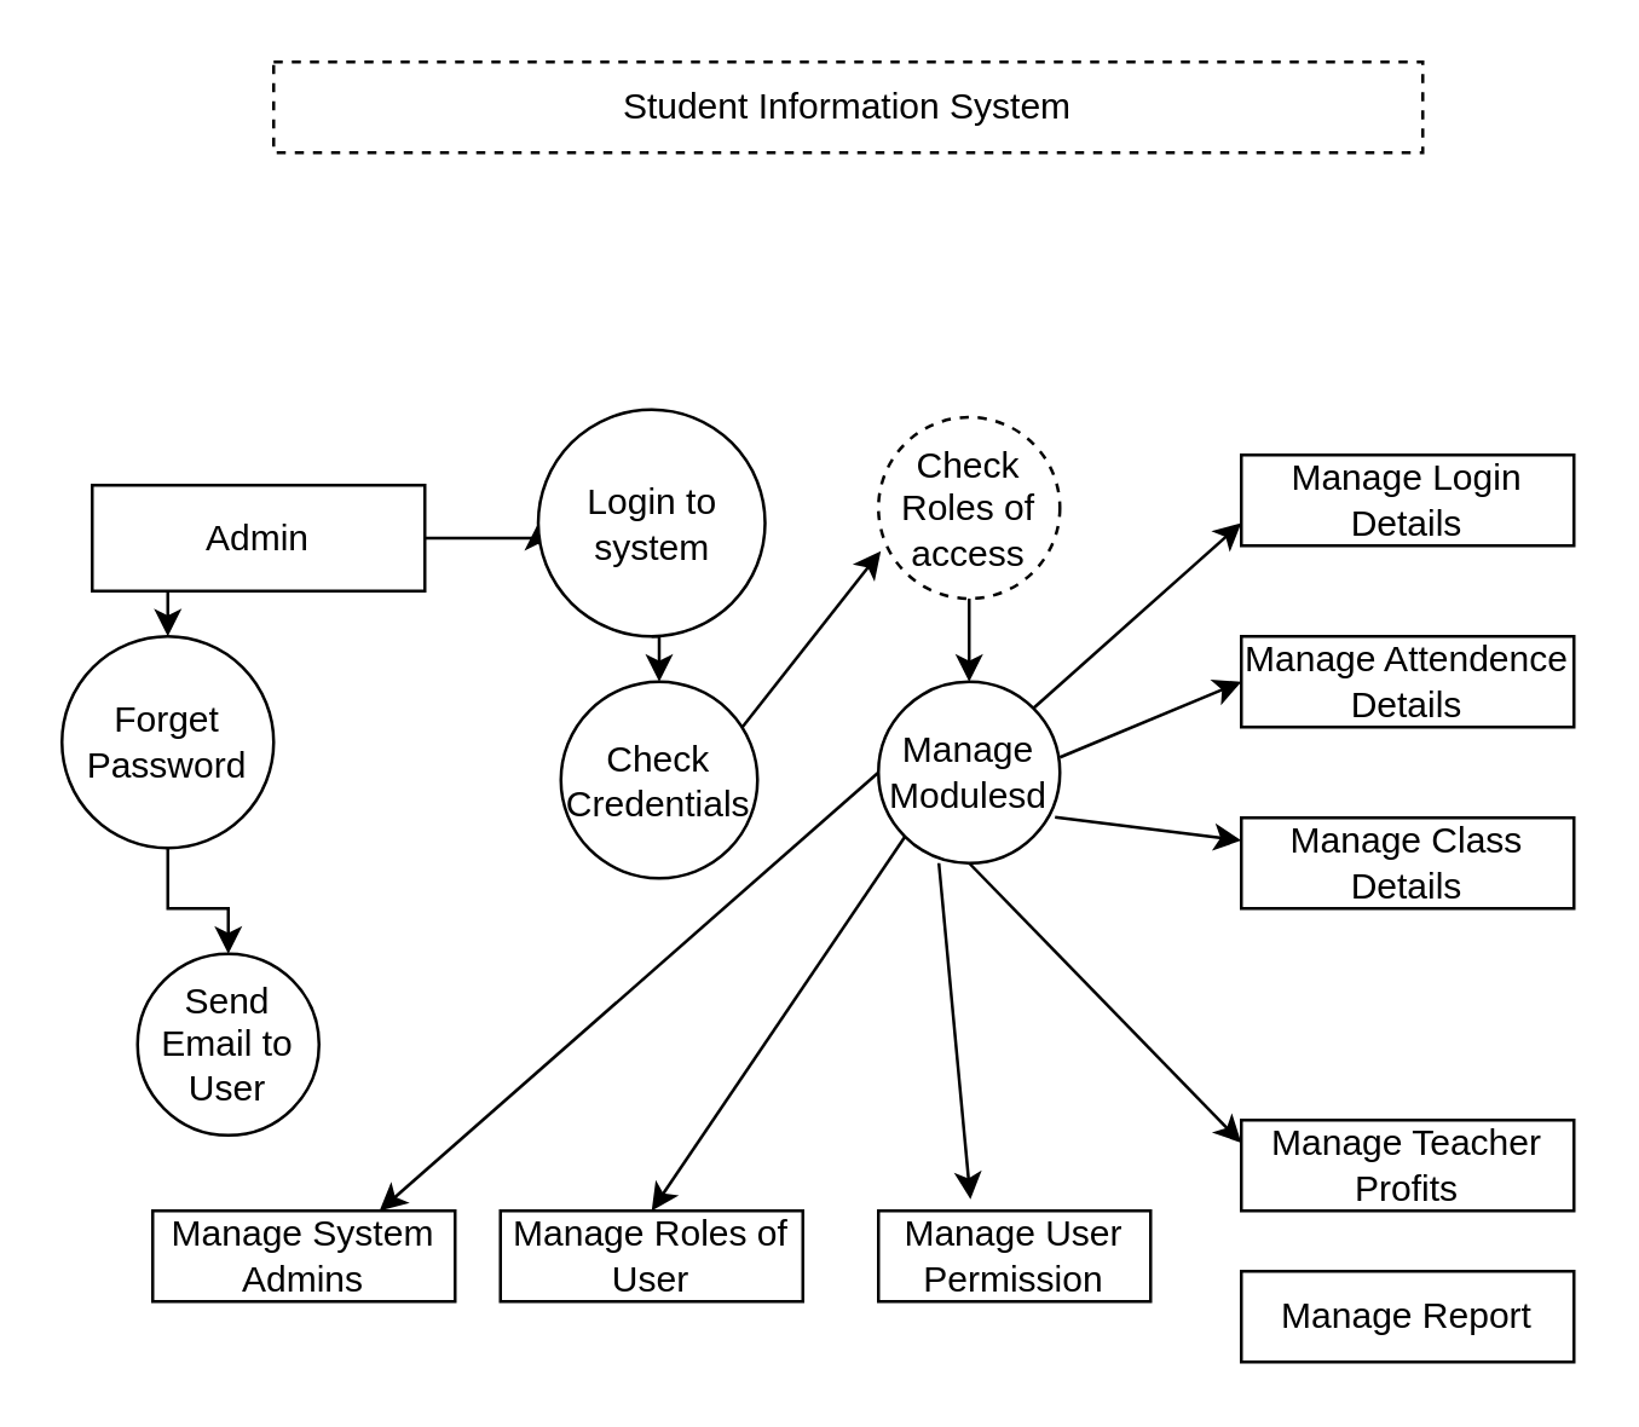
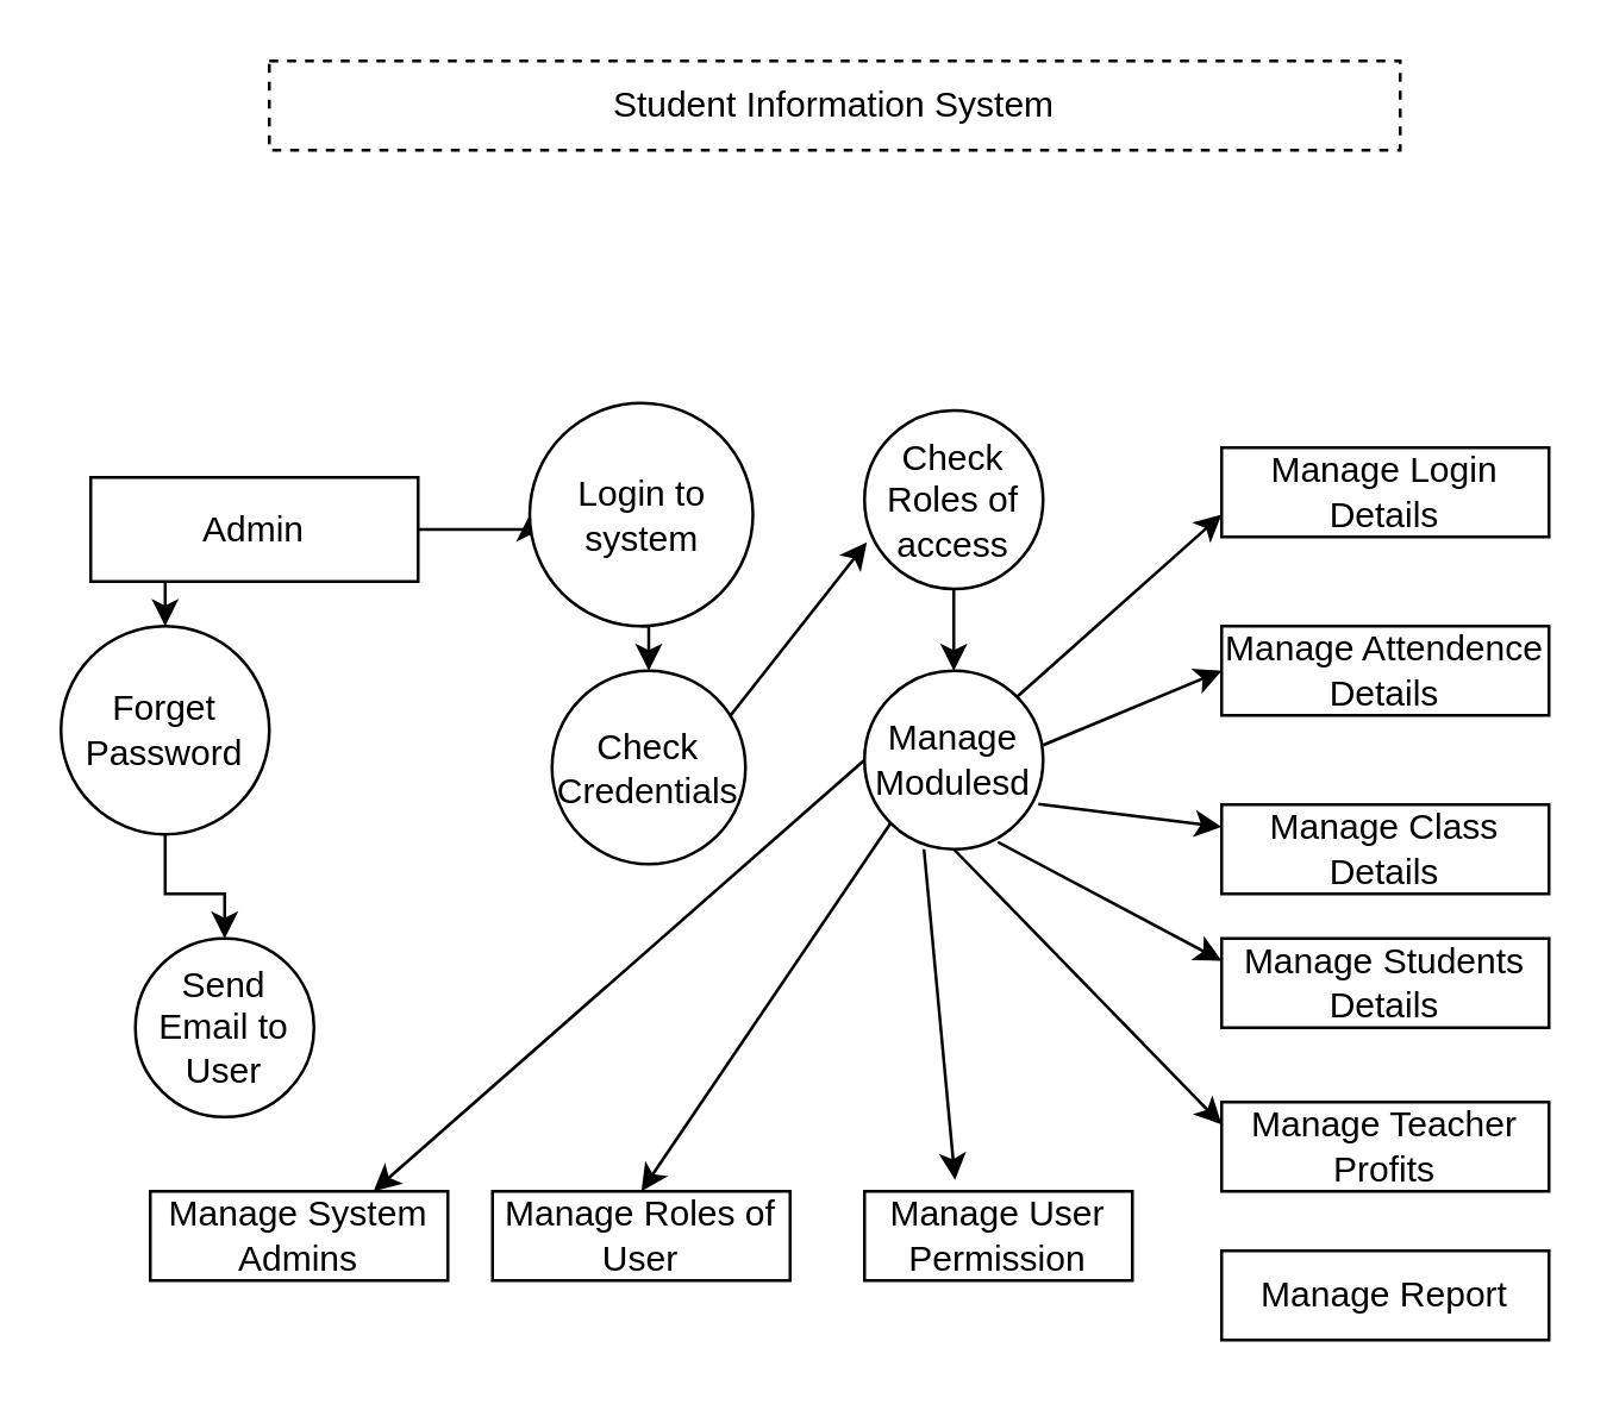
  <mxCell id="0" />
  <mxCell id="1" parent="0" />
  <mxCell id="2" value="Student Information System" style="rounded=0;whiteSpace=wrap;html=1;dashed=1;" vertex="1" parent="1"><mxGeometry x="90" y="20" width="380" height="30" as="geometry" /></mxCell>
  <mxCell id="3" style="edgeStyle=orthogonalEdgeStyle;rounded=0;orthogonalLoop=1;jettySize=auto;html=1;entryX=0.5;entryY=0;entryDx=0;entryDy=0;" edge="1" parent="1" target="19"><mxGeometry relative="1" as="geometry"><mxPoint x="70" y="190" as="sourcePoint" /></mxGeometry></mxCell>
  <mxCell id="4" style="edgeStyle=orthogonalEdgeStyle;rounded=0;orthogonalLoop=1;jettySize=auto;html=1;exitX=0.25;exitY=0;exitDx=0;exitDy=0;" edge="1" parent="1" source="6"><mxGeometry relative="1" as="geometry"><mxPoint x="58" y="160" as="targetPoint" /></mxGeometry></mxCell>
  <mxCell id="5" style="edgeStyle=orthogonalEdgeStyle;rounded=0;orthogonalLoop=1;jettySize=auto;html=1;exitX=1;exitY=0.5;exitDx=0;exitDy=0;entryX=0;entryY=0.5;entryDx=0;entryDy=0;" edge="1" parent="1" source="6" target="8"><mxGeometry relative="1" as="geometry" /></mxCell>
  <mxCell id="6" value="Admin" style="rounded=0;whiteSpace=wrap;html=1;" vertex="1" parent="1"><mxGeometry x="30" y="160" width="110" height="35" as="geometry" /></mxCell>
  <mxCell id="7" style="edgeStyle=orthogonalEdgeStyle;rounded=0;orthogonalLoop=1;jettySize=auto;html=1;exitX=0.5;exitY=1;exitDx=0;exitDy=0;entryX=0.5;entryY=0;entryDx=0;entryDy=0;" edge="1" parent="1" source="8" target="24"><mxGeometry relative="1" as="geometry" /></mxCell>
  <mxCell id="8" value="Login to system" style="ellipse;whiteSpace=wrap;html=1;aspect=fixed;" vertex="1" parent="1"><mxGeometry x="177.5" y="135" width="75" height="75" as="geometry" /></mxCell>
  <mxCell id="9" style="edgeStyle=orthogonalEdgeStyle;rounded=0;orthogonalLoop=1;jettySize=auto;html=1;exitX=0.5;exitY=1;exitDx=0;exitDy=0;entryX=0.5;entryY=0;entryDx=0;entryDy=0;" edge="1" parent="1" source="10" target="17"><mxGeometry relative="1" as="geometry" /></mxCell>
- <mxCell id="10" value="Check Roles of access" style="ellipse;whiteSpace=wrap;html=1;aspect=fixed;dashed=1;" vertex="1" parent="1"><mxGeometry x="290" y="137.5" width="60" height="60" as="geometry" /></mxCell>
+ <mxCell id="10" value="Check Roles of access" style="ellipse;whiteSpace=wrap;html=1;aspect=fixed;" vertex="1" parent="1"><mxGeometry x="290" y="137.5" width="60" height="60" as="geometry" /></mxCell>
  <mxCell id="11" value="Manage Login Details" style="rounded=0;whiteSpace=wrap;html=1;" vertex="1" parent="1"><mxGeometry x="410" y="150" width="110" height="30" as="geometry" /></mxCell>
  <mxCell id="12" value="Manage Attendence Details" style="rounded=0;whiteSpace=wrap;html=1;" vertex="1" parent="1"><mxGeometry x="410" y="210" width="110" height="30" as="geometry" /></mxCell>
  <mxCell id="13" value="Manage Class Details" style="rounded=0;whiteSpace=wrap;html=1;" vertex="1" parent="1"><mxGeometry x="410" y="270" width="110" height="30" as="geometry" /></mxCell>
  <mxCell id="14" style="edgeStyle=orthogonalEdgeStyle;rounded=0;orthogonalLoop=1;jettySize=auto;html=1;" edge="1" parent="1"><mxGeometry relative="1" as="geometry"><mxPoint x="520" y="360" as="targetPoint" /><mxPoint x="520" y="360" as="sourcePoint" /></mxGeometry></mxCell>
+ <mxCell id="15" value="Manage Students Details" style="rounded=0;whiteSpace=wrap;html=1;" vertex="1" parent="1"><mxGeometry x="410" y="315" width="110" height="30" as="geometry" /></mxCell>
  <mxCell id="16" value="Manage Teacher Profits" style="rounded=0;whiteSpace=wrap;html=1;" vertex="1" parent="1"><mxGeometry x="410" y="370" width="110" height="30" as="geometry" /></mxCell>
  <mxCell id="17" value="Manage Modulesd" style="ellipse;whiteSpace=wrap;html=1;aspect=fixed;" vertex="1" parent="1"><mxGeometry x="290" y="225" width="60" height="60" as="geometry" /></mxCell>
  <mxCell id="18" style="edgeStyle=orthogonalEdgeStyle;rounded=0;orthogonalLoop=1;jettySize=auto;html=1;exitX=0.5;exitY=1;exitDx=0;exitDy=0;entryX=0;entryY=0.5;entryDx=0;entryDy=0;" edge="1" parent="1" source="19" target="20"><mxGeometry relative="1" as="geometry" /></mxCell>
  <mxCell id="19" value="Forget Password" style="ellipse;whiteSpace=wrap;html=1;aspect=fixed;" vertex="1" parent="1"><mxGeometry x="20" y="210" width="70" height="70" as="geometry" /></mxCell>
  <mxCell id="20" value="Send Email to User" style="ellipse;whiteSpace=wrap;html=1;aspect=fixed;direction=south;" vertex="1" parent="1"><mxGeometry x="45" y="315" width="60" height="60" as="geometry" /></mxCell>
  <mxCell id="21" value="Manage System Admins" style="rounded=0;whiteSpace=wrap;html=1;" vertex="1" parent="1"><mxGeometry x="50" y="400" width="100" height="30" as="geometry" /></mxCell>
  <mxCell id="22" value="Manage Roles of User" style="rounded=0;whiteSpace=wrap;html=1;" vertex="1" parent="1"><mxGeometry x="165" y="400" width="100" height="30" as="geometry" /></mxCell>
  <mxCell id="23" value="Manage User Permission" style="rounded=0;whiteSpace=wrap;html=1;" vertex="1" parent="1"><mxGeometry x="290" y="400" width="90" height="30" as="geometry" /></mxCell>
  <mxCell id="24" value="Check Credentials" style="ellipse;whiteSpace=wrap;html=1;aspect=fixed;" vertex="1" parent="1"><mxGeometry x="185" y="225" width="65" height="65" as="geometry" /></mxCell>
  <mxCell id="25" value="" style="endArrow=classic;html=1;rounded=0;entryX=0.013;entryY=0.738;entryDx=0;entryDy=0;entryPerimeter=0;" edge="1" parent="1" target="10"><mxGeometry width="50" height="50" relative="1" as="geometry"><mxPoint x="245" y="240" as="sourcePoint" /><mxPoint x="285" y="190" as="targetPoint" /><Array as="points" /></mxGeometry></mxCell>
  <mxCell id="26" value="" style="endArrow=classic;html=1;rounded=0;entryX=0;entryY=0.75;entryDx=0;entryDy=0;exitX=1;exitY=0;exitDx=0;exitDy=0;" edge="1" parent="1" source="17" target="11"><mxGeometry width="50" height="50" relative="1" as="geometry"><mxPoint x="280" y="320" as="sourcePoint" /><mxPoint x="400" y="190" as="targetPoint" /></mxGeometry></mxCell>
  <mxCell id="27" value="" style="endArrow=classic;html=1;rounded=0;" edge="1" parent="1"><mxGeometry width="50" height="50" relative="1" as="geometry"><mxPoint x="350" y="250" as="sourcePoint" /><mxPoint x="410" y="225" as="targetPoint" /><Array as="points"><mxPoint x="350" y="250" /></Array></mxGeometry></mxCell>
  <mxCell id="28" value="" style="endArrow=classic;html=1;rounded=0;exitX=0.973;exitY=0.747;exitDx=0;exitDy=0;exitPerimeter=0;entryX=0;entryY=0.25;entryDx=0;entryDy=0;" edge="1" parent="1" source="17" target="13"><mxGeometry width="50" height="50" relative="1" as="geometry"><mxPoint x="370" y="310" as="sourcePoint" /><mxPoint x="390" y="280" as="targetPoint" /></mxGeometry></mxCell>
+ <mxCell id="29" value="" style="endArrow=classic;html=1;rounded=0;entryX=0;entryY=0.25;entryDx=0;entryDy=0;exitX=0.747;exitY=0.96;exitDx=0;exitDy=0;exitPerimeter=0;" edge="1" parent="1" source="17" target="15"><mxGeometry width="50" height="50" relative="1" as="geometry"><mxPoint x="340" y="330" as="sourcePoint" /><mxPoint x="310" y="290" as="targetPoint" /></mxGeometry></mxCell>
  <mxCell id="30" value="" style="endArrow=classic;html=1;rounded=0;exitX=0.5;exitY=1;exitDx=0;exitDy=0;entryX=0;entryY=0.25;entryDx=0;entryDy=0;" edge="1" parent="1" source="17" target="16"><mxGeometry width="50" height="50" relative="1" as="geometry"><mxPoint x="340" y="330" as="sourcePoint" /><mxPoint x="420" y="390" as="targetPoint" /></mxGeometry></mxCell>
  <mxCell id="31" value="" style="endArrow=classic;html=1;rounded=0;entryX=0.5;entryY=0;entryDx=0;entryDy=0;exitX=0;exitY=1;exitDx=0;exitDy=0;" edge="1" parent="1" source="17" target="22"><mxGeometry width="50" height="50" relative="1" as="geometry"><mxPoint x="260" y="340" as="sourcePoint" /><mxPoint x="210" y="370" as="targetPoint" /></mxGeometry></mxCell>
  <mxCell id="32" value="" style="endArrow=classic;html=1;rounded=0;entryX=0.75;entryY=0;entryDx=0;entryDy=0;exitX=0;exitY=0.5;exitDx=0;exitDy=0;" edge="1" parent="1" source="17" target="21"><mxGeometry width="50" height="50" relative="1" as="geometry"><mxPoint x="150" y="370" as="sourcePoint" /><mxPoint x="200" y="320" as="targetPoint" /></mxGeometry></mxCell>
  <mxCell id="33" value="" style="endArrow=classic;html=1;rounded=0;entryX=0.338;entryY=-0.127;entryDx=0;entryDy=0;entryPerimeter=0;exitX=0.333;exitY=1;exitDx=0;exitDy=0;exitPerimeter=0;" edge="1" parent="1" source="17" target="23"><mxGeometry width="50" height="50" relative="1" as="geometry"><mxPoint x="260" y="340" as="sourcePoint" /><mxPoint x="320" y="370" as="targetPoint" /></mxGeometry></mxCell>
  <mxCell id="34" value="Manage Report" style="rounded=0;whiteSpace=wrap;html=1;" vertex="1" parent="1"><mxGeometry x="410" y="420" width="110" height="30" as="geometry" /></mxCell>
